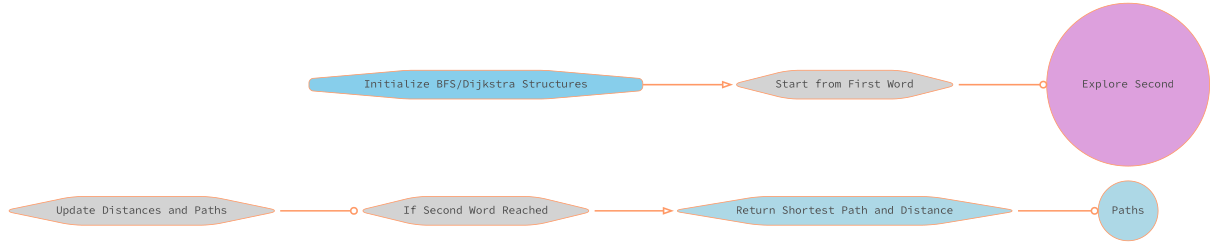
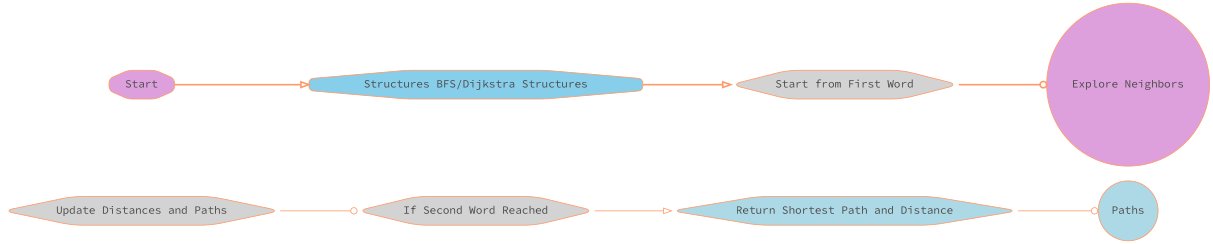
  digraph {
    fontname="Source Code Pro"
    rankdir=LR
    node [color="#FF9966" fillcolor=lightgrey fontcolor="#4d4d4d" fontname="Source Code Pro" shape=hexagon style="rounded, filled,filled"]
    edge [arrowhead=odot color="#FF9966" fontcolor="#CC6600" fontname="Source Code Pro" fontsize=10 style=bold]
    n1 [fillcolor=lightblue label=Paths shape=circle]
-   "Explore Neighbors" [fillcolor=plum shape=circle label="Explore Second"]
+   "Explore Neighbors" [fillcolor=plum shape=circle]
    "Update Distances and Paths"
    "If Second Word Reached"
    "Return Shortest Path and Distance" [fillcolor=lightblue]
    "Start from First Word"
-   "Initialize BFS/Dijkstra Structures" [fillcolor=skyblue shape=octagon]
-   "Update Distances and Paths" -> "If Second Word Reached"
-   "If Second Word Reached" -> "Return Shortest Path and Distance" [arrowhead=onormal]
-   "Return Shortest Path and Distance" -> n1
+   "Initialize BFS/Dijkstra Structures" [fillcolor=skyblue shape=octagon label="Structures BFS/Dijkstra Structures"]
+   Start [fillcolor=plum shape=octagon]
+   "Update Distances and Paths" -> "If Second Word Reached" [style=solid]
+   "If Second Word Reached" -> "Return Shortest Path and Distance" [arrowhead=onormal style=solid]
+   "Return Shortest Path and Distance" -> n1 [style=solid]
    "Start from First Word" -> "Explore Neighbors"
    "Initialize BFS/Dijkstra Structures" -> "Start from First Word" [arrowhead=onormal]
+   Start -> "Initialize BFS/Dijkstra Structures" [arrowhead=onormal]
  }
